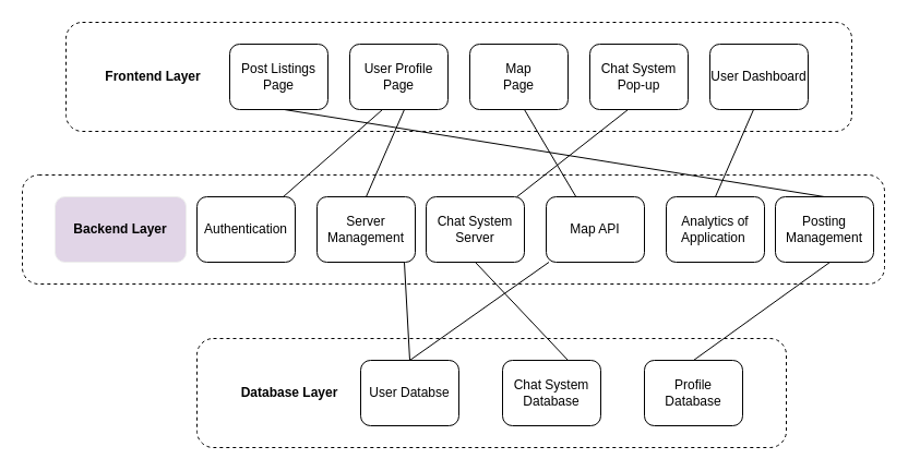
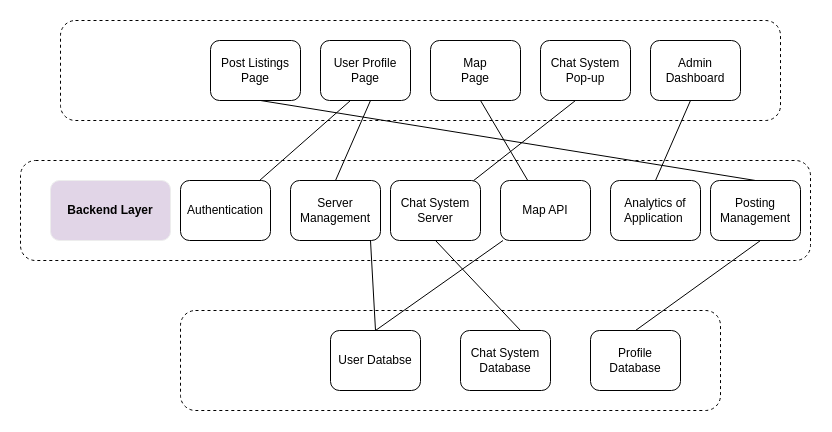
  <mxCell id="0" />
  <mxCell id="1" parent="0" />
  <mxCell id="2" value="" style="rounded=1;whiteSpace=wrap;html=1;dashed=1;" vertex="1" parent="1"><mxGeometry x="60" y="20" width="720" height="100" as="geometry" /></mxCell>
  <mxCell id="3" value="" style="rounded=1;whiteSpace=wrap;html=1;dashed=1;" vertex="1" parent="1"><mxGeometry x="20" y="160" width="790" height="100" as="geometry" /></mxCell>
  <mxCell id="4" value="" style="rounded=1;whiteSpace=wrap;html=1;dashed=1;" vertex="1" parent="1"><mxGeometry x="180" y="310" width="540" height="100" as="geometry" /></mxCell>
- <mxCell id="5" value="&lt;b&gt;Frontend Layer&lt;/b&gt;" style="rounded=1;whiteSpace=wrap;html=1;strokeColor=#FFFFFF;" vertex="1" parent="1"><mxGeometry x="80" y="40" width="120" height="60" as="geometry" /></mxCell>
  <mxCell id="6" value="&lt;b&gt;Backend Layer&lt;/b&gt;" style="rounded=1;whiteSpace=wrap;html=1;strokeColor=#EDEDED;fillColor=#e1d5e7;" vertex="1" parent="1"><mxGeometry x="50" y="180" width="120" height="60" as="geometry" /></mxCell>
- <mxCell id="7" value="&lt;b&gt;Database Layer&lt;/b&gt;" style="rounded=1;whiteSpace=wrap;html=1;strokeColor=#FFFFFF;" vertex="1" parent="1"><mxGeometry x="205" y="330" width="120" height="60" as="geometry" /></mxCell>
  <mxCell id="8" value="Post Listings&lt;div&gt;Page&lt;/div&gt;" style="rounded=1;whiteSpace=wrap;html=1;" vertex="1" parent="1"><mxGeometry x="210" y="40" width="90" height="60" as="geometry" /></mxCell>
  <mxCell id="9" value="User Profile&lt;div&gt;Page&lt;/div&gt;" style="rounded=1;whiteSpace=wrap;html=1;" vertex="1" parent="1"><mxGeometry x="320" y="40" width="90" height="60" as="geometry" /></mxCell>
  <mxCell id="10" value="Map&lt;div&gt;Page&lt;/div&gt;" style="rounded=1;whiteSpace=wrap;html=1;" vertex="1" parent="1"><mxGeometry x="430" y="40" width="90" height="60" as="geometry" /></mxCell>
  <mxCell id="11" value="Chat System&lt;div&gt;Pop-up&lt;/div&gt;" style="rounded=1;whiteSpace=wrap;html=1;" vertex="1" parent="1"><mxGeometry x="540" y="40" width="90" height="60" as="geometry" /></mxCell>
- <mxCell id="12" value="User Dashboard" style="rounded=1;whiteSpace=wrap;html=1;" vertex="1" parent="1"><mxGeometry x="650" y="40" width="90" height="60" as="geometry" /></mxCell>
+ <mxCell id="12" value="Admin Dashboard" style="rounded=1;whiteSpace=wrap;html=1;" vertex="1" parent="1"><mxGeometry x="650" y="40" width="90" height="60" as="geometry" /></mxCell>
  <mxCell id="13" value="Authentication" style="rounded=1;whiteSpace=wrap;html=1;" vertex="1" parent="1"><mxGeometry x="180" y="180" width="90" height="60" as="geometry" /></mxCell>
  <mxCell id="14" value="Server Management" style="rounded=1;whiteSpace=wrap;html=1;" vertex="1" parent="1"><mxGeometry x="290" y="180" width="90" height="60" as="geometry" /></mxCell>
  <mxCell id="15" value="User Databse" style="rounded=1;whiteSpace=wrap;html=1;" vertex="1" parent="1"><mxGeometry x="330" y="330" width="90" height="60" as="geometry" /></mxCell>
  <mxCell id="16" value="Chat System Server" style="rounded=1;whiteSpace=wrap;html=1;" vertex="1" parent="1"><mxGeometry x="390" y="180" width="90" height="60" as="geometry" /></mxCell>
  <mxCell id="17" value="Map API" style="rounded=1;whiteSpace=wrap;html=1;" vertex="1" parent="1"><mxGeometry x="500" y="180" width="90" height="60" as="geometry" /></mxCell>
  <mxCell id="18" value="Analytics of Application&amp;nbsp;" style="rounded=1;whiteSpace=wrap;html=1;" vertex="1" parent="1"><mxGeometry x="610" y="180" width="90" height="60" as="geometry" /></mxCell>
  <mxCell id="19" value="Chat System Database" style="rounded=1;whiteSpace=wrap;html=1;" vertex="1" parent="1"><mxGeometry x="460" y="330" width="90" height="60" as="geometry" /></mxCell>
  <mxCell id="20" value="" style="endArrow=none;html=1;rounded=0;exitX=0.5;exitY=0;exitDx=0;exitDy=0;" edge="1" parent="1" source="14"><mxGeometry width="50" height="50" relative="1" as="geometry"><mxPoint x="320" y="150" as="sourcePoint" /><mxPoint x="370" y="100" as="targetPoint" /></mxGeometry></mxCell>
  <mxCell id="21" value="" style="endArrow=none;html=1;rounded=0;" edge="1" parent="1" source="13"><mxGeometry width="50" height="50" relative="1" as="geometry"><mxPoint x="345" y="180" as="sourcePoint" /><mxPoint x="350" y="100" as="targetPoint" /></mxGeometry></mxCell>
  <mxCell id="22" value="" style="endArrow=none;html=1;rounded=0;" edge="1" parent="1" source="16"><mxGeometry width="50" height="50" relative="1" as="geometry"><mxPoint x="570" y="180" as="sourcePoint" /><mxPoint x="575" y="100" as="targetPoint" /></mxGeometry></mxCell>
  <mxCell id="23" value="" style="endArrow=none;html=1;rounded=0;" edge="1" parent="1" source="17"><mxGeometry width="50" height="50" relative="1" as="geometry"><mxPoint x="407" y="180" as="sourcePoint" /><mxPoint x="480" y="100" as="targetPoint" /></mxGeometry></mxCell>
  <mxCell id="24" value="" style="endArrow=none;html=1;rounded=0;exitX=0.5;exitY=0;exitDx=0;exitDy=0;" edge="1" parent="1" source="18"><mxGeometry width="50" height="50" relative="1" as="geometry"><mxPoint x="766" y="180" as="sourcePoint" /><mxPoint x="690" y="100" as="targetPoint" /></mxGeometry></mxCell>
  <mxCell id="25" value="" style="endArrow=none;html=1;rounded=0;exitX=0.5;exitY=0;exitDx=0;exitDy=0;" edge="1" parent="1" source="15"><mxGeometry width="50" height="50" relative="1" as="geometry"><mxPoint x="320" y="290" as="sourcePoint" /><mxPoint x="370" y="240" as="targetPoint" /></mxGeometry></mxCell>
  <mxCell id="26" value="" style="endArrow=none;html=1;rounded=0;exitX=0.5;exitY=0;exitDx=0;exitDy=0;" edge="1" parent="1" source="15" target="17"><mxGeometry width="50" height="50" relative="1" as="geometry"><mxPoint x="430" y="290" as="sourcePoint" /><mxPoint x="480" y="240" as="targetPoint" /></mxGeometry></mxCell>
  <mxCell id="27" value="" style="endArrow=none;html=1;rounded=0;exitX=0.5;exitY=0;exitDx=0;exitDy=0;entryX=0.5;entryY=1;entryDx=0;entryDy=0;" edge="1" parent="1" target="16"><mxGeometry width="50" height="50" relative="1" as="geometry"><mxPoint x="520" y="330" as="sourcePoint" /><mxPoint x="605" y="240" as="targetPoint" /></mxGeometry></mxCell>
  <mxCell id="28" value="Posting Management" style="rounded=1;whiteSpace=wrap;html=1;" vertex="1" parent="1"><mxGeometry x="710" y="180" width="90" height="60" as="geometry" /></mxCell>
  <mxCell id="29" value="Profile Database" style="rounded=1;whiteSpace=wrap;html=1;" vertex="1" parent="1"><mxGeometry x="590" y="330" width="90" height="60" as="geometry" /></mxCell>
  <mxCell id="30" value="" style="endArrow=none;html=1;rounded=0;exitX=0.5;exitY=0;exitDx=0;exitDy=0;" edge="1" parent="1" source="28"><mxGeometry width="50" height="50" relative="1" as="geometry"><mxPoint x="210" y="150" as="sourcePoint" /><mxPoint x="260" y="100" as="targetPoint" /></mxGeometry></mxCell>
  <mxCell id="31" value="" style="endArrow=none;html=1;rounded=0;exitX=0.5;exitY=0;exitDx=0;exitDy=0;" edge="1" parent="1" source="29"><mxGeometry width="50" height="50" relative="1" as="geometry"><mxPoint x="710" y="290" as="sourcePoint" /><mxPoint x="760" y="240" as="targetPoint" /></mxGeometry></mxCell>
